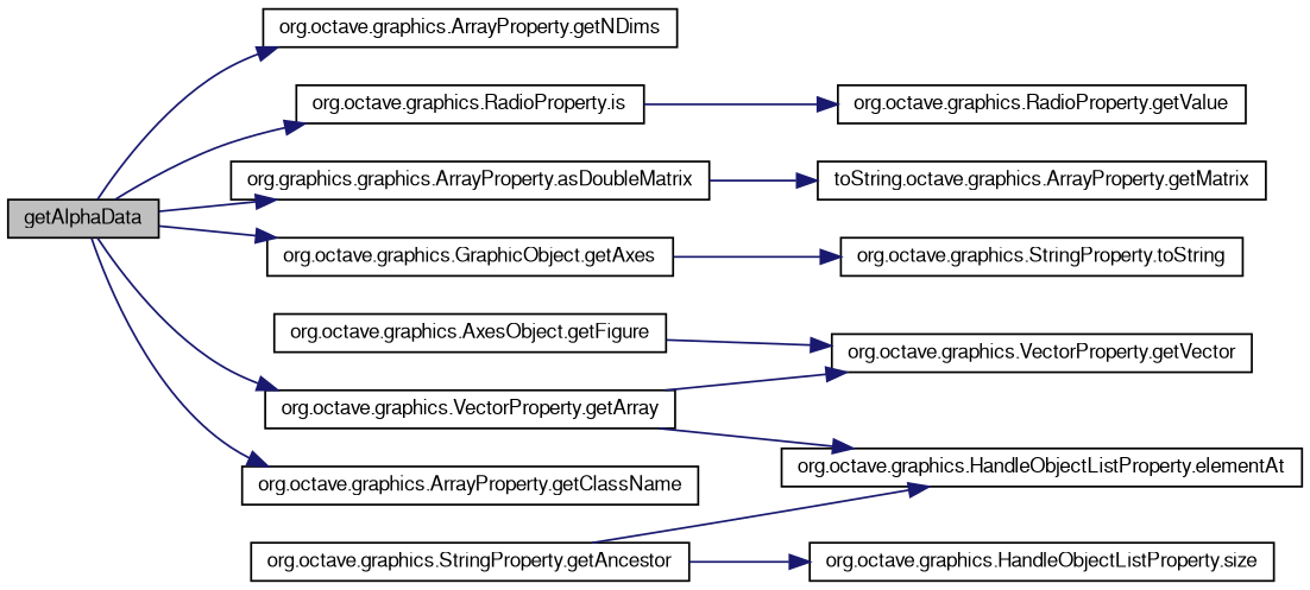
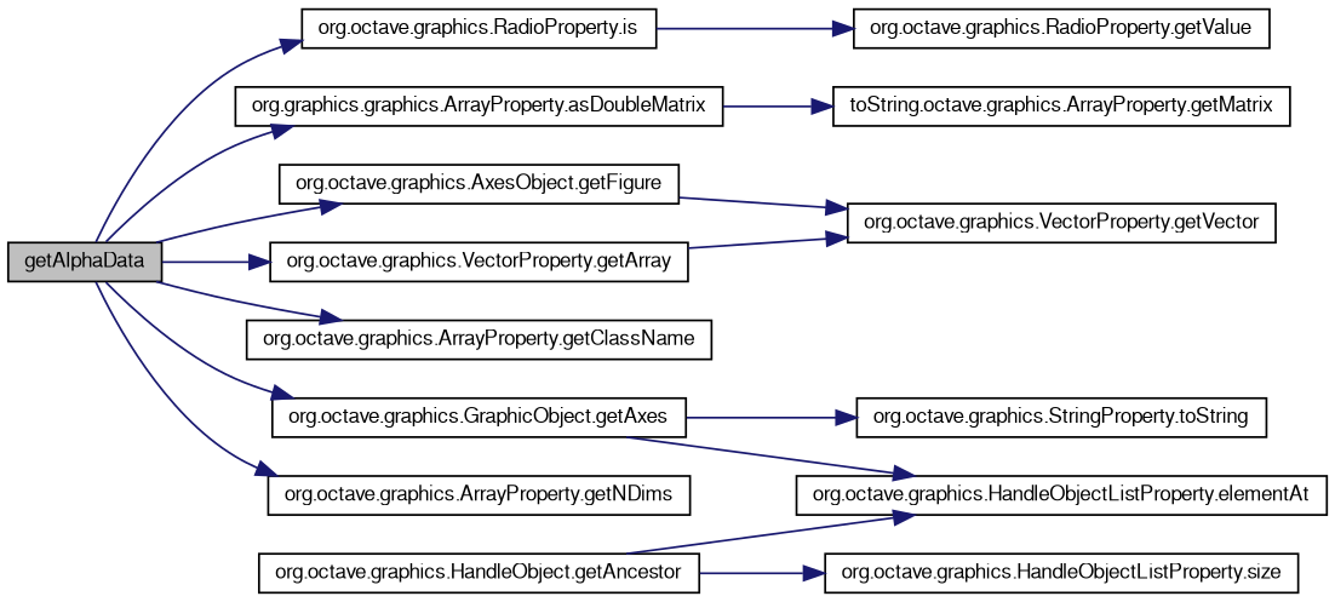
  digraph {
    rankdir=LR
    node [color=black fillcolor=white fontname=FreeSans fontsize=10 shape=record style=filled]
    edge [color=midnightblue fontname=FreeSans fontsize=10 labelfontname=FreeSans labelfontsize=10 style=solid]
    n1 [fillcolor=grey75 fontcolor=black height=0.2 label=getAlphaData width=0.4]
    n2 [height=0.2 label="org.graphics.graphics.ArrayProperty.asDoubleMatrix" width=0.4]
    n3 [height=0.2 label="org.octave.graphics.VectorProperty.getArray" width=0.4]
    n4 [height=0.2 label="org.octave.graphics.GraphicObject.getAxes" width=0.4]
    n5 [height=0.2 label="org.octave.graphics.ArrayProperty.getClassName" width=0.4]
    n6 [height=0.2 label="org.octave.graphics.AxesObject.getFigure" width=0.4]
    n7 [height=0.2 label="org.octave.graphics.ArrayProperty.getNDims" width=0.4]
    n8 [height=0.2 label="org.octave.graphics.RadioProperty.is" width=0.4]
    n9 [height=0.2 label="toString.octave.graphics.ArrayProperty.getMatrix" width=0.4]
    n10 [height=0.2 label="org.octave.graphics.VectorProperty.getVector" width=0.4]
    n11 [height=0.2 label="org.octave.graphics.HandleObjectListProperty.elementAt" width=0.4]
    n12 [height=0.2 label="org.octave.graphics.StringProperty.toString" width=0.4]
    n13 [height=0.2 label="org.octave.graphics.RadioProperty.getValue" width=0.4]
-   n14 [height=0.2 label="org.octave.graphics.StringProperty.getAncestor" width=0.4]
+   n14 [height=0.2 label="org.octave.graphics.HandleObject.getAncestor" width=0.4]
    n15 [height=0.2 label="org.octave.graphics.HandleObjectListProperty.size" width=0.4]
    n1 -> n2
    n1 -> n3
    n1 -> n4
    n1 -> n5
+   n1 -> n6
    n1 -> n7
    n1 -> n8
    n2 -> n9
    n3 -> n10
-   n3 -> n11
+   n4 -> n11
    n4 -> n12
    n6 -> n10
    n8 -> n13
    n14 -> n11
    n14 -> n15
  }
